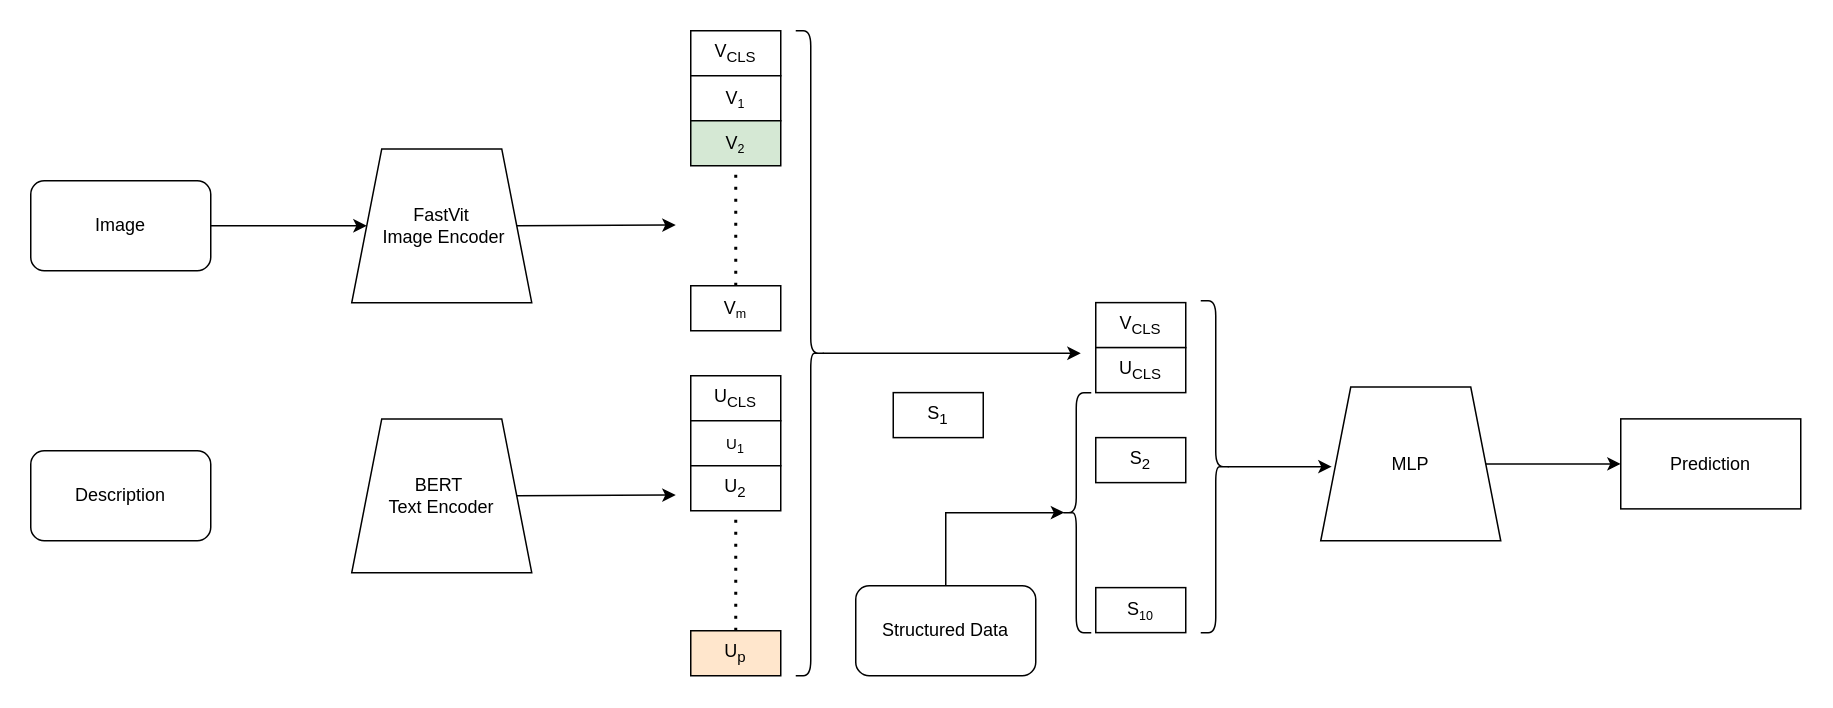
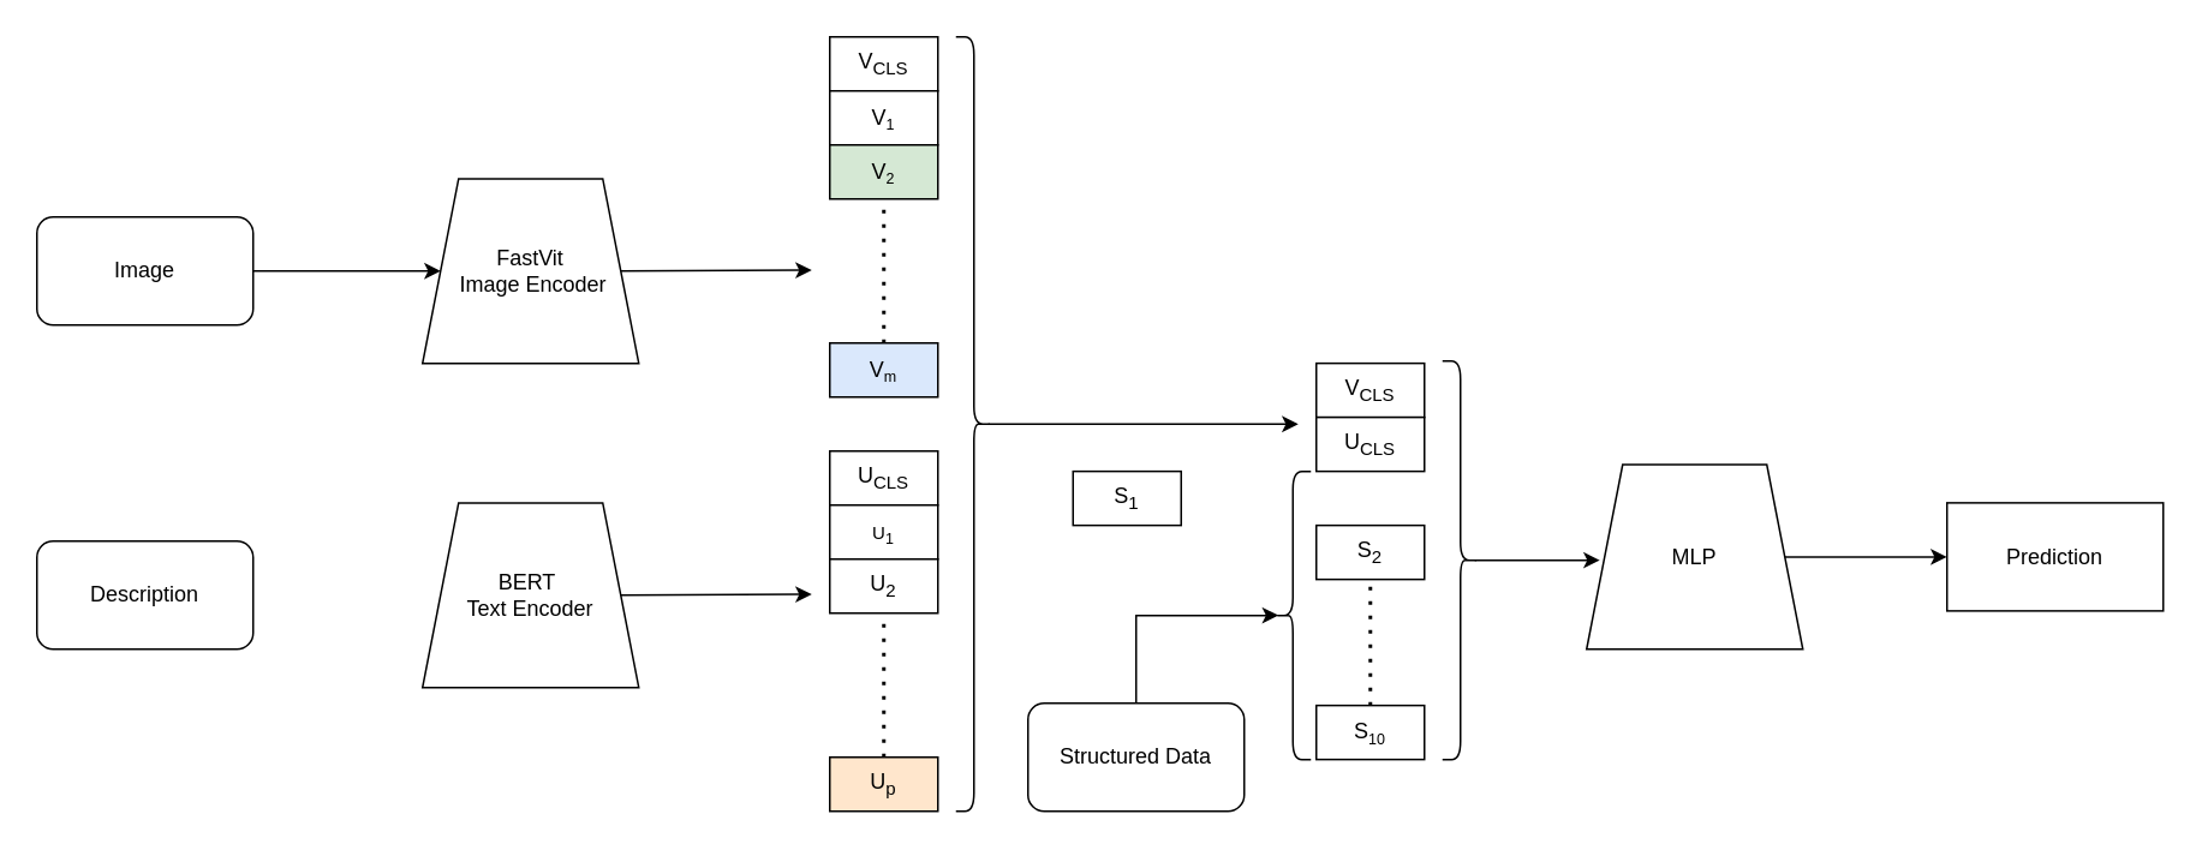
  <mxCell id="0" />
  <mxCell id="1" parent="0" />
  <mxCell id="2" style="edgeStyle=orthogonalEdgeStyle;rounded=0;orthogonalLoop=1;jettySize=auto;html=1;exitX=1;exitY=0.5;exitDx=0;exitDy=0;entryX=0;entryY=0.5;entryDx=0;entryDy=0;" edge="1" parent="1" source="3" target="7"><mxGeometry relative="1" as="geometry" /></mxCell>
  <mxCell id="3" value="Image" style="rounded=1;whiteSpace=wrap;html=1;" vertex="1" parent="1"><mxGeometry x="20" y="120" width="120" height="60" as="geometry" /></mxCell>
  <mxCell id="4" value="Description" style="rounded=1;whiteSpace=wrap;html=1;" vertex="1" parent="1"><mxGeometry x="20" y="300" width="120" height="60" as="geometry" /></mxCell>
  <mxCell id="5" value="Structured Data" style="rounded=1;whiteSpace=wrap;html=1;" vertex="1" parent="1"><mxGeometry x="570" y="390" width="120" height="60" as="geometry" /></mxCell>
  <mxCell id="6" style="edgeStyle=orthogonalEdgeStyle;rounded=0;orthogonalLoop=1;jettySize=auto;html=1;exitX=1;exitY=0.5;exitDx=0;exitDy=0;" edge="1" parent="1" source="7"><mxGeometry relative="1" as="geometry"><mxPoint x="450" y="149.5" as="targetPoint" /></mxGeometry></mxCell>
  <mxCell id="7" value="FastVit&lt;div&gt;&amp;nbsp;Image Encoder&lt;/div&gt;" style="shape=trapezoid;perimeter=trapezoidPerimeter;whiteSpace=wrap;html=1;fixedSize=1;rotation=0;" vertex="1" parent="1"><mxGeometry x="234" y="98.75" width="120" height="102.5" as="geometry" /></mxCell>
  <mxCell id="8" style="edgeStyle=orthogonalEdgeStyle;rounded=0;orthogonalLoop=1;jettySize=auto;html=1;exitX=1;exitY=0.5;exitDx=0;exitDy=0;" edge="1" parent="1" source="9"><mxGeometry relative="1" as="geometry"><mxPoint x="450" y="329.5" as="targetPoint" /></mxGeometry></mxCell>
  <mxCell id="9" value="BERT&amp;nbsp;&lt;div&gt;Text&lt;span style=&quot;background-color: initial;&quot;&gt;&amp;nbsp;Encoder&lt;/span&gt;&lt;/div&gt;" style="shape=trapezoid;perimeter=trapezoidPerimeter;whiteSpace=wrap;html=1;fixedSize=1;rotation=0;" vertex="1" parent="1"><mxGeometry x="234" y="278.75" width="120" height="102.5" as="geometry" /></mxCell>
  <mxCell id="10" value="V&lt;sub&gt;CLS&lt;/sub&gt;" style="rounded=0;whiteSpace=wrap;html=1;" vertex="1" parent="1"><mxGeometry x="460" y="20" width="60" height="30" as="geometry" /></mxCell>
  <mxCell id="11" value="V&lt;span style=&quot;font-size: 10px;&quot;&gt;&lt;sub&gt;1&lt;/sub&gt;&lt;/span&gt;" style="rounded=0;whiteSpace=wrap;html=1;" vertex="1" parent="1"><mxGeometry x="460" y="50" width="60" height="30" as="geometry" /></mxCell>
  <mxCell id="12" value="V&lt;span style=&quot;font-size: 10px;&quot;&gt;&lt;sub&gt;2&lt;/sub&gt;&lt;/span&gt;" style="rounded=0;whiteSpace=wrap;html=1;fillColor=#d5e8d4;" vertex="1" parent="1"><mxGeometry x="460" y="80" width="60" height="30" as="geometry" /></mxCell>
  <mxCell id="13" value="" style="endArrow=none;dashed=1;html=1;dashPattern=1 3;strokeWidth=2;rounded=0;entryX=0.5;entryY=1;entryDx=0;entryDy=0;exitX=0.5;exitY=0;exitDx=0;exitDy=0;" edge="1" parent="1" source="14" target="12"><mxGeometry width="50" height="50" relative="1" as="geometry"><mxPoint x="490" y="170" as="sourcePoint" /><mxPoint x="310" y="270" as="targetPoint" /></mxGeometry></mxCell>
- <mxCell id="14" value="V&lt;span style=&quot;font-size: 10px;&quot;&gt;&lt;sub&gt;m&lt;/sub&gt;&lt;/span&gt;" style="rounded=0;whiteSpace=wrap;html=1;" vertex="1" parent="1"><mxGeometry x="460" y="190" width="60" height="30" as="geometry" /></mxCell>
+ <mxCell id="14" value="V&lt;span style=&quot;font-size: 10px;&quot;&gt;&lt;sub&gt;m&lt;/sub&gt;&lt;/span&gt;" style="rounded=0;whiteSpace=wrap;html=1;fillColor=#dae8fc;" vertex="1" parent="1"><mxGeometry x="460" y="190" width="60" height="30" as="geometry" /></mxCell>
  <mxCell id="15" value="U&lt;sub&gt;CLS&lt;/sub&gt;" style="rounded=0;whiteSpace=wrap;html=1;" vertex="1" parent="1"><mxGeometry x="460" y="250" width="60" height="30" as="geometry" /></mxCell>
  <mxCell id="16" value="&lt;span style=&quot;font-size: 10px;&quot;&gt;U&lt;sub&gt;1&lt;/sub&gt;&lt;/span&gt;" style="rounded=0;whiteSpace=wrap;html=1;" vertex="1" parent="1"><mxGeometry x="460" y="280" width="60" height="30" as="geometry" /></mxCell>
  <mxCell id="17" value="U&lt;sub&gt;2&lt;/sub&gt;" style="rounded=0;whiteSpace=wrap;html=1;" vertex="1" parent="1"><mxGeometry x="460" y="310" width="60" height="30" as="geometry" /></mxCell>
  <mxCell id="18" value="" style="endArrow=none;dashed=1;html=1;dashPattern=1 3;strokeWidth=2;rounded=0;entryX=0.5;entryY=1;entryDx=0;entryDy=0;exitX=0.5;exitY=0;exitDx=0;exitDy=0;" edge="1" parent="1" source="19" target="17"><mxGeometry width="50" height="50" relative="1" as="geometry"><mxPoint x="490" y="400" as="sourcePoint" /><mxPoint x="310" y="500" as="targetPoint" /></mxGeometry></mxCell>
  <mxCell id="19" value="U&lt;sub&gt;p&lt;/sub&gt;" style="rounded=0;whiteSpace=wrap;html=1;fillColor=#ffe6cc;" vertex="1" parent="1"><mxGeometry x="460" y="420" width="60" height="30" as="geometry" /></mxCell>
  <mxCell id="20" style="edgeStyle=orthogonalEdgeStyle;rounded=0;orthogonalLoop=1;jettySize=auto;html=1;exitX=0.1;exitY=0.5;exitDx=0;exitDy=0;exitPerimeter=0;" edge="1" parent="1" source="21"><mxGeometry relative="1" as="geometry"><mxPoint x="720" y="235" as="targetPoint" /></mxGeometry></mxCell>
  <mxCell id="21" value="" style="shape=curlyBracket;whiteSpace=wrap;html=1;rounded=1;flipH=1;labelPosition=right;verticalLabelPosition=middle;align=left;verticalAlign=middle;size=0.5;" vertex="1" parent="1"><mxGeometry x="530" y="20" width="20" height="430" as="geometry" /></mxCell>
  <mxCell id="22" value="V&lt;sub&gt;CLS&lt;/sub&gt;" style="rounded=0;whiteSpace=wrap;html=1;" vertex="1" parent="1"><mxGeometry x="730" y="201.25" width="60" height="30" as="geometry" /></mxCell>
  <mxCell id="23" value="U&lt;sub&gt;CLS&lt;/sub&gt;" style="rounded=0;whiteSpace=wrap;html=1;" vertex="1" parent="1"><mxGeometry x="730" y="231.25" width="60" height="30" as="geometry" /></mxCell>
  <mxCell id="24" value="S&lt;sub&gt;1&lt;/sub&gt;" style="rounded=0;whiteSpace=wrap;html=1;" vertex="1" parent="1"><mxGeometry x="595" y="261.25" width="60" height="30" as="geometry" /></mxCell>
  <mxCell id="25" value="S&lt;sub&gt;2&lt;/sub&gt;" style="rounded=0;whiteSpace=wrap;html=1;" vertex="1" parent="1"><mxGeometry x="730" y="291.25" width="60" height="30" as="geometry" /></mxCell>
+ <mxCell id="26" value="" style="endArrow=none;dashed=1;html=1;dashPattern=1 3;strokeWidth=2;rounded=0;entryX=0.5;entryY=1;entryDx=0;entryDy=0;exitX=0.5;exitY=0;exitDx=0;exitDy=0;" edge="1" parent="1" source="27" target="25"><mxGeometry width="50" height="50" relative="1" as="geometry"><mxPoint x="760" y="371.25" as="sourcePoint" /><mxPoint x="759.37" y="331.25" as="targetPoint" /></mxGeometry></mxCell>
  <mxCell id="27" value="S&lt;span style=&quot;font-size: 10px;&quot;&gt;&lt;sub&gt;10&lt;/sub&gt;&lt;/span&gt;" style="rounded=0;whiteSpace=wrap;html=1;" vertex="1" parent="1"><mxGeometry x="730" y="391.25" width="60" height="30" as="geometry" /></mxCell>
  <mxCell id="28" value="" style="shape=curlyBracket;whiteSpace=wrap;html=1;rounded=1;labelPosition=left;verticalLabelPosition=middle;align=right;verticalAlign=middle;" vertex="1" parent="1"><mxGeometry x="707" y="261.25" width="20" height="160" as="geometry" /></mxCell>
  <mxCell id="29" style="edgeStyle=orthogonalEdgeStyle;rounded=0;orthogonalLoop=1;jettySize=auto;html=1;exitX=0.5;exitY=0;exitDx=0;exitDy=0;entryX=0.1;entryY=0.5;entryDx=0;entryDy=0;entryPerimeter=0;" edge="1" parent="1" source="5" target="28"><mxGeometry relative="1" as="geometry" /></mxCell>
  <mxCell id="30" style="edgeStyle=orthogonalEdgeStyle;rounded=0;orthogonalLoop=1;jettySize=auto;html=1;exitX=0.1;exitY=0.5;exitDx=0;exitDy=0;exitPerimeter=0;entryX=0.061;entryY=0.518;entryDx=0;entryDy=0;entryPerimeter=0;" edge="1" parent="1" source="31" target="33"><mxGeometry relative="1" as="geometry"><mxPoint x="870" y="310.75" as="targetPoint" /></mxGeometry></mxCell>
  <mxCell id="31" value="" style="shape=curlyBracket;whiteSpace=wrap;html=1;rounded=1;flipH=1;labelPosition=right;verticalLabelPosition=middle;align=left;verticalAlign=middle;size=0.5;" vertex="1" parent="1"><mxGeometry x="800" y="200" width="20" height="221.25" as="geometry" /></mxCell>
  <mxCell id="32" style="edgeStyle=orthogonalEdgeStyle;rounded=0;orthogonalLoop=1;jettySize=auto;html=1;exitX=1;exitY=0.5;exitDx=0;exitDy=0;entryX=0;entryY=0.5;entryDx=0;entryDy=0;" edge="1" parent="1" source="33" target="34"><mxGeometry relative="1" as="geometry"><mxPoint x="1050" y="308.25" as="targetPoint" /></mxGeometry></mxCell>
  <mxCell id="33" value="MLP" style="shape=trapezoid;perimeter=trapezoidPerimeter;whiteSpace=wrap;html=1;fixedSize=1;rotation=0;" vertex="1" parent="1"><mxGeometry x="880" y="257.5" width="120" height="102.5" as="geometry" /></mxCell>
  <mxCell id="34" value="Prediction" style="rounded=0;whiteSpace=wrap;html=1;" vertex="1" parent="1"><mxGeometry x="1080" y="278.75" width="120" height="60" as="geometry" /></mxCell>
